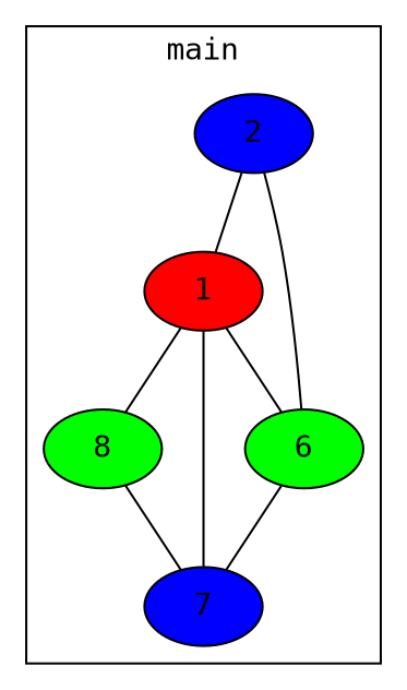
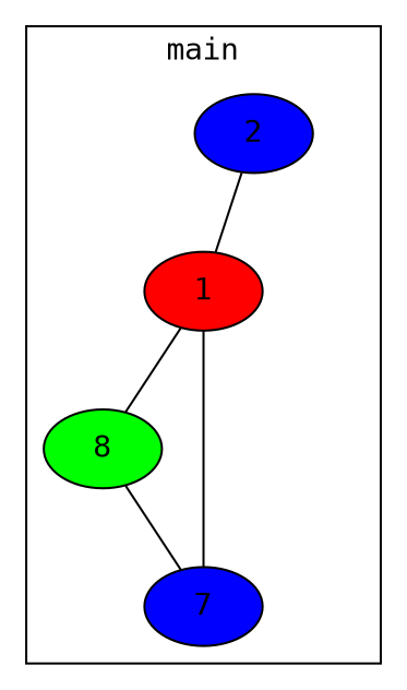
  graph {
    fontname="DejaVu Sans Mono"
    node [fillcolor=blue style=filled fontname="DejaVu Sans Mono"]
    edge [fontname="DejaVu Sans Mono"]
    n1 [label=2]
    n2 [fillcolor=red label=1]
-   n3 [fillcolor=green label=6]
    n4 [fillcolor=green label=8]
    n5 [label=7]
    subgraph cluster_1 {
      label=main
      n1
      n2
-     n3
      n4
      n5
    }
    n1 -- n2
-   n1 -- n3
-   n2 -- n3
    n2 -- n4
    n2 -- n5
-   n3 -- n5
    n4 -- n5
  }
